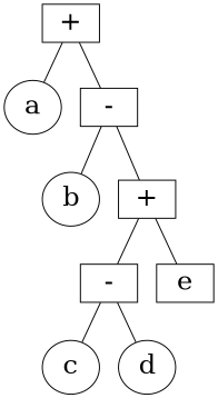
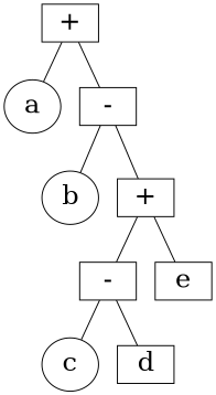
  graph {
    node [fontsize=25 shape=box]
    n1 [label="+"]
    n2 [label=a shape=""]
    n3 [label="-"]
    n4 [label=b shape=""]
    n5 [label="+"]
    n6 [label="-"]
    n7 [label=e]
    n8 [label=c shape=""]
-   n9 [label=d shape=""]
+   n9 [label=d]
    n1 -- n2
    n1 -- n3
    n3 -- n4
    n3 -- n5
    n5 -- n6
    n5 -- n7
    n6 -- n8
    n6 -- n9
  }
